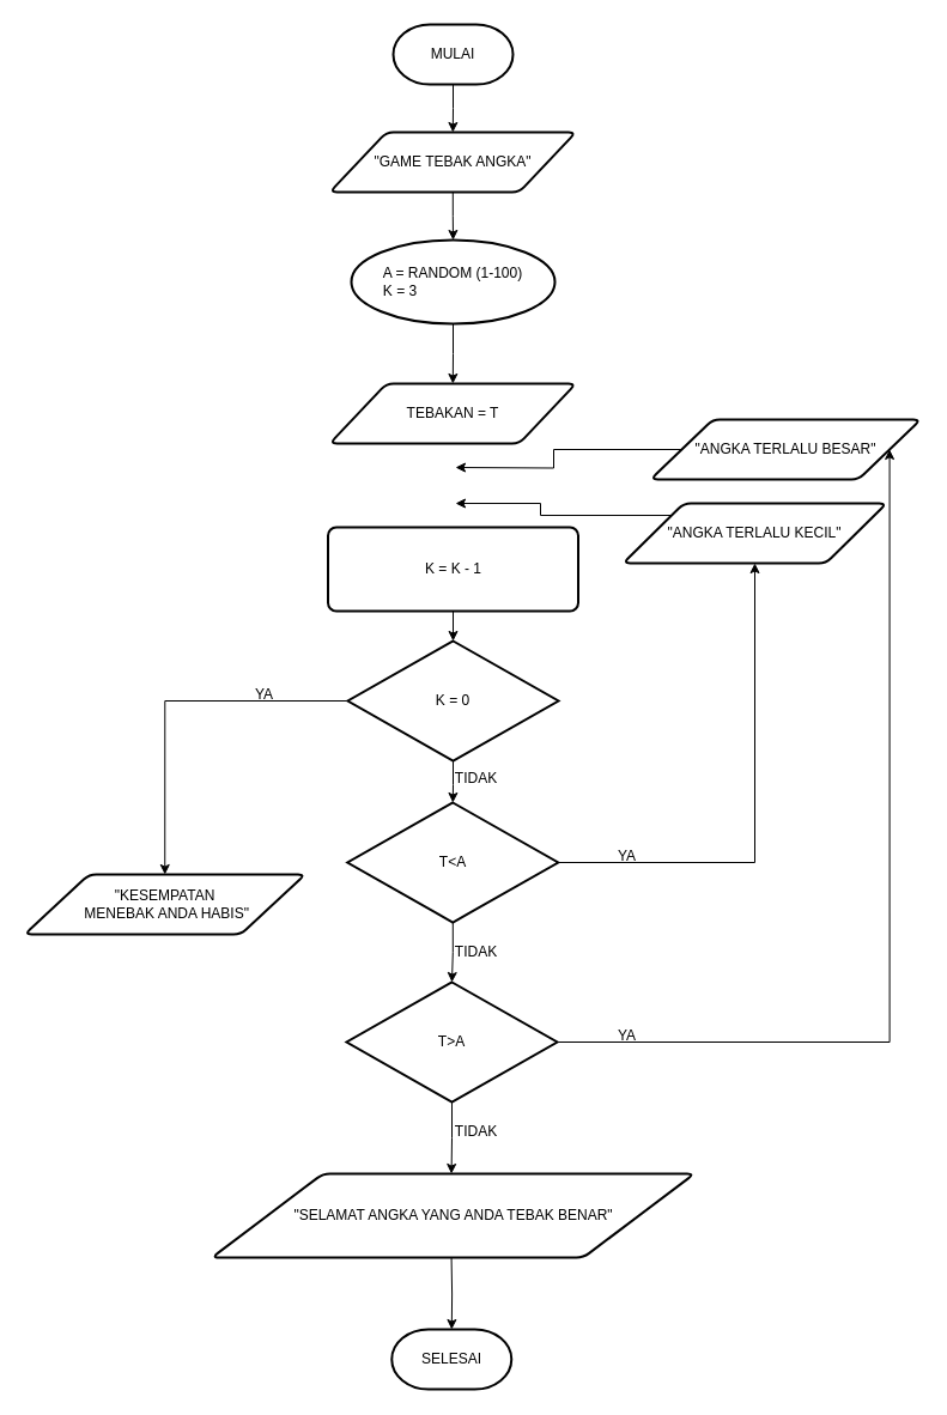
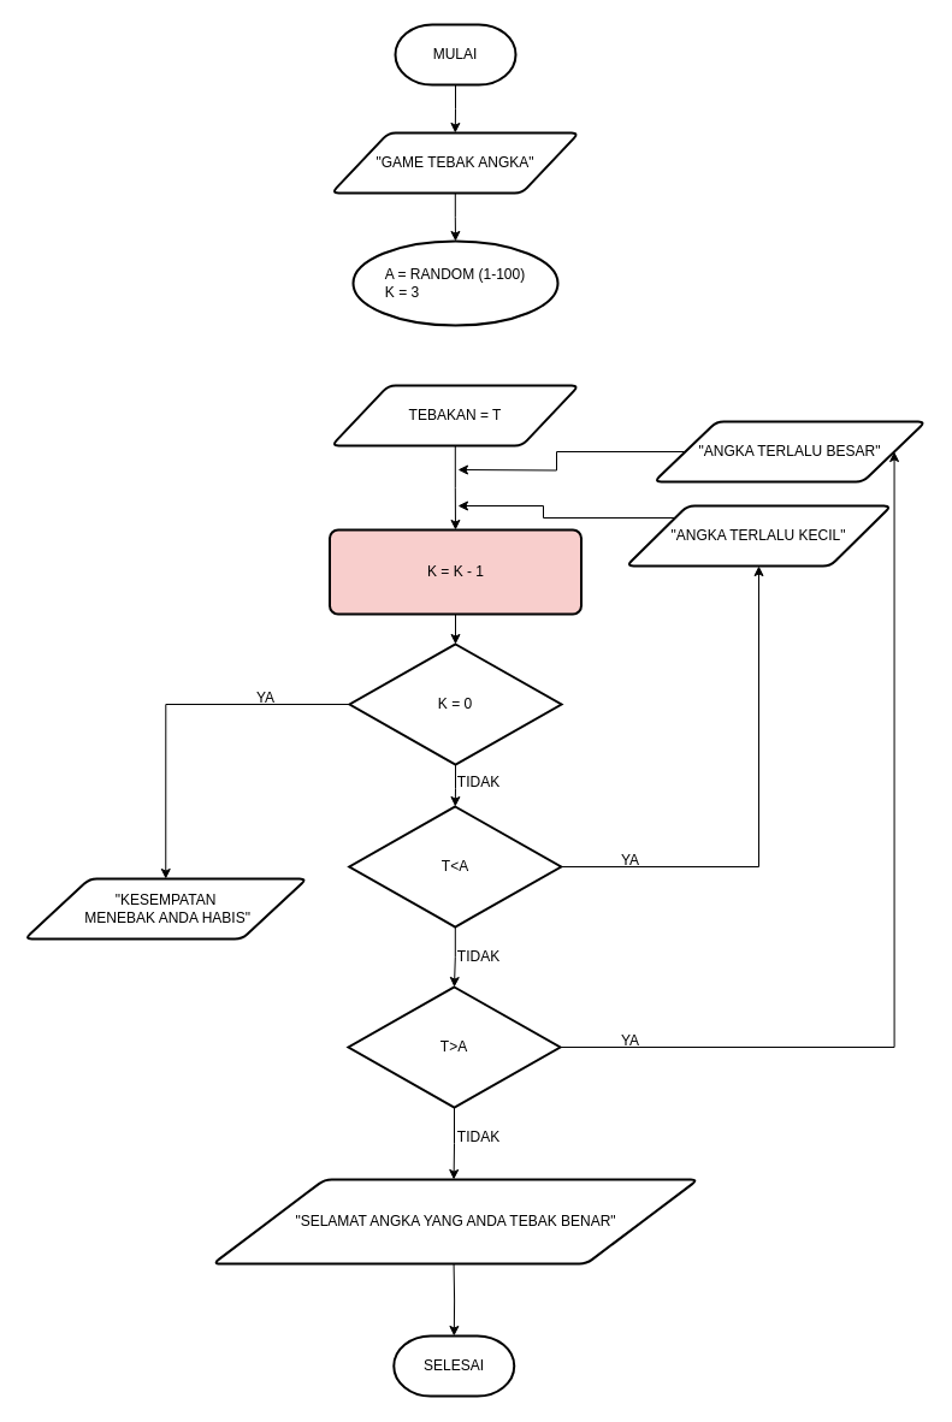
  <mxCell id="0" />
  <mxCell id="1" parent="0" />
  <mxCell id="2" value="" style="edgeStyle=orthogonalEdgeStyle;rounded=0;orthogonalLoop=1;jettySize=auto;html=1;" edge="1" parent="1" source="3" target="5"><mxGeometry relative="1" as="geometry" /></mxCell>
  <mxCell id="3" value="MULAI" style="strokeWidth=2;html=1;shape=mxgraph.flowchart.terminator;whiteSpace=wrap;" vertex="1" parent="1"><mxGeometry x="328" y="20" width="100" height="50" as="geometry" /></mxCell>
  <mxCell id="4" value="" style="edgeStyle=orthogonalEdgeStyle;rounded=0;orthogonalLoop=1;jettySize=auto;html=1;" edge="1" parent="1" source="5" target="7"><mxGeometry relative="1" as="geometry" /></mxCell>
  <mxCell id="5" value="&quot;GAME TEBAK ANGKA&quot;" style="shape=parallelogram;html=1;strokeWidth=2;perimeter=parallelogramPerimeter;whiteSpace=wrap;rounded=1;arcSize=12;size=0.23;" vertex="1" parent="1"><mxGeometry x="275" y="110" width="205.5" height="50" as="geometry" /></mxCell>
- <mxCell id="6" value="" style="edgeStyle=orthogonalEdgeStyle;rounded=0;orthogonalLoop=1;jettySize=auto;html=1;" edge="1" parent="1" source="7" target="9"><mxGeometry relative="1" as="geometry" /></mxCell>
  <mxCell id="7" value="&lt;div style=&quot;text-align: left;&quot;&gt;&lt;span style=&quot;background-color: initial;&quot;&gt;A = RANDOM (1-100)&lt;/span&gt;&lt;/div&gt;&lt;div style=&quot;text-align: left;&quot;&gt;&lt;span style=&quot;background-color: initial;&quot;&gt;K = 3&lt;/span&gt;&lt;/div&gt;" style="ellipse;whiteSpace=wrap;html=1;absoluteArcSize=1;arcSize=14;strokeWidth=2;" vertex="1" parent="1"><mxGeometry x="293" y="200" width="170" height="70" as="geometry" /></mxCell>
+ <mxCell id="8" value="" style="edgeStyle=orthogonalEdgeStyle;rounded=0;orthogonalLoop=1;jettySize=auto;html=1;" edge="1" parent="1" source="9" target="11"><mxGeometry relative="1" as="geometry" /></mxCell>
  <mxCell id="9" value="TEBAKAN = T" style="shape=parallelogram;html=1;strokeWidth=2;perimeter=parallelogramPerimeter;whiteSpace=wrap;rounded=1;arcSize=12;size=0.23;" vertex="1" parent="1"><mxGeometry x="275" y="320" width="205.5" height="50" as="geometry" /></mxCell>
  <mxCell id="10" value="" style="edgeStyle=orthogonalEdgeStyle;rounded=0;orthogonalLoop=1;jettySize=auto;html=1;" edge="1" parent="1" source="11" target="31"><mxGeometry relative="1" as="geometry" /></mxCell>
- <mxCell id="11" value="&lt;div style=&quot;text-align: left;&quot;&gt;K = K - 1&lt;/div&gt;" style="rounded=1;whiteSpace=wrap;html=1;absoluteArcSize=1;arcSize=14;strokeWidth=2;" vertex="1" parent="1"><mxGeometry x="273.5" y="440" width="209" height="70" as="geometry" /></mxCell>
+ <mxCell id="11" value="&lt;div style=&quot;text-align: left;&quot;&gt;K = K - 1&lt;/div&gt;" style="rounded=1;whiteSpace=wrap;html=1;absoluteArcSize=1;arcSize=14;strokeWidth=2;fillColor=#f8cecc;" vertex="1" parent="1"><mxGeometry x="273.5" y="440" width="209" height="70" as="geometry" /></mxCell>
  <mxCell id="12" value="" style="edgeStyle=orthogonalEdgeStyle;rounded=0;orthogonalLoop=1;jettySize=auto;html=1;" edge="1" parent="1" source="14" target="17"><mxGeometry relative="1" as="geometry" /></mxCell>
  <mxCell id="13" style="edgeStyle=orthogonalEdgeStyle;rounded=0;orthogonalLoop=1;jettySize=auto;html=1;exitX=1;exitY=0.5;exitDx=0;exitDy=0;exitPerimeter=0;entryX=0.5;entryY=1;entryDx=0;entryDy=0;" edge="1" parent="1" source="14" target="21"><mxGeometry relative="1" as="geometry" /></mxCell>
  <mxCell id="14" value="T&amp;lt;A" style="strokeWidth=2;html=1;shape=mxgraph.flowchart.decision;whiteSpace=wrap;" vertex="1" parent="1"><mxGeometry x="289.75" y="670" width="176" height="100" as="geometry" /></mxCell>
  <mxCell id="15" value="" style="edgeStyle=orthogonalEdgeStyle;rounded=0;orthogonalLoop=1;jettySize=auto;html=1;" edge="1" parent="1" source="17"><mxGeometry relative="1" as="geometry"><mxPoint x="376.571" y="980" as="targetPoint" /></mxGeometry></mxCell>
  <mxCell id="16" style="edgeStyle=orthogonalEdgeStyle;rounded=0;orthogonalLoop=1;jettySize=auto;html=1;entryX=1;entryY=0.5;entryDx=0;entryDy=0;" edge="1" parent="1" source="17" target="19"><mxGeometry relative="1" as="geometry" /></mxCell>
  <mxCell id="17" value="T&amp;gt;A" style="strokeWidth=2;html=1;shape=mxgraph.flowchart.decision;whiteSpace=wrap;" vertex="1" parent="1"><mxGeometry x="289" y="820" width="176" height="100" as="geometry" /></mxCell>
  <mxCell id="18" style="edgeStyle=orthogonalEdgeStyle;rounded=0;orthogonalLoop=1;jettySize=auto;html=1;" edge="1" parent="1" source="19"><mxGeometry relative="1" as="geometry"><mxPoint x="380" y="390" as="targetPoint" /></mxGeometry></mxCell>
  <mxCell id="19" value="&quot;ANGKA TERLALU BESAR&quot;" style="shape=parallelogram;html=1;strokeWidth=2;perimeter=parallelogramPerimeter;whiteSpace=wrap;rounded=1;arcSize=12;size=0.23;" vertex="1" parent="1"><mxGeometry x="543" y="350" width="225.5" height="50" as="geometry" /></mxCell>
  <mxCell id="20" style="edgeStyle=orthogonalEdgeStyle;rounded=0;orthogonalLoop=1;jettySize=auto;html=1;" edge="1" parent="1" source="21"><mxGeometry relative="1" as="geometry"><mxPoint x="380" y="420" as="targetPoint" /><Array as="points"><mxPoint x="451" y="430" /><mxPoint x="451" y="420" /></Array></mxGeometry></mxCell>
  <mxCell id="21" value="&quot;ANGKA TERLALU KECIL&quot;" style="shape=parallelogram;html=1;strokeWidth=2;perimeter=parallelogramPerimeter;whiteSpace=wrap;rounded=1;arcSize=12;size=0.23;" vertex="1" parent="1"><mxGeometry x="520" y="420" width="220" height="50" as="geometry" /></mxCell>
  <mxCell id="22" value="YA" style="text;html=1;align=center;verticalAlign=middle;resizable=0;points=[];autosize=1;strokeColor=none;fillColor=none;" vertex="1" parent="1"><mxGeometry x="503" y="700" width="40" height="30" as="geometry" /></mxCell>
  <mxCell id="23" value="YA" style="text;html=1;align=center;verticalAlign=middle;resizable=0;points=[];autosize=1;strokeColor=none;fillColor=none;" vertex="1" parent="1"><mxGeometry x="503" y="850" width="40" height="30" as="geometry" /></mxCell>
  <mxCell id="24" value="TIDAK" style="text;html=1;align=center;verticalAlign=middle;resizable=0;points=[];autosize=1;strokeColor=none;fillColor=none;" vertex="1" parent="1"><mxGeometry x="367" y="780" width="60" height="30" as="geometry" /></mxCell>
  <mxCell id="25" value="TIDAK" style="text;html=1;align=center;verticalAlign=middle;resizable=0;points=[];autosize=1;strokeColor=none;fillColor=none;" vertex="1" parent="1"><mxGeometry x="367" y="930" width="60" height="30" as="geometry" /></mxCell>
  <mxCell id="26" value="" style="edgeStyle=orthogonalEdgeStyle;rounded=0;orthogonalLoop=1;jettySize=auto;html=1;" edge="1" parent="1" target="28"><mxGeometry relative="1" as="geometry"><mxPoint x="376.571" y="1050" as="sourcePoint" /></mxGeometry></mxCell>
  <mxCell id="27" value="&quot;SELAMAT ANGKA YANG ANDA TEBAK BENAR&quot;" style="shape=parallelogram;html=1;strokeWidth=2;perimeter=parallelogramPerimeter;whiteSpace=wrap;rounded=1;arcSize=12;size=0.23;" vertex="1" parent="1"><mxGeometry x="176.5" y="980" width="403" height="70" as="geometry" /></mxCell>
  <mxCell id="28" value="SELESAI" style="strokeWidth=2;html=1;shape=mxgraph.flowchart.terminator;whiteSpace=wrap;" vertex="1" parent="1"><mxGeometry x="326.75" y="1110" width="100" height="50" as="geometry" /></mxCell>
  <mxCell id="29" value="" style="edgeStyle=orthogonalEdgeStyle;rounded=0;orthogonalLoop=1;jettySize=auto;html=1;" edge="1" parent="1" source="31" target="14"><mxGeometry relative="1" as="geometry" /></mxCell>
  <mxCell id="30" style="edgeStyle=orthogonalEdgeStyle;rounded=0;orthogonalLoop=1;jettySize=auto;html=1;entryX=0.5;entryY=0;entryDx=0;entryDy=0;" edge="1" parent="1" source="31" target="32"><mxGeometry relative="1" as="geometry" /></mxCell>
  <mxCell id="31" value="K = 0" style="strokeWidth=2;html=1;shape=mxgraph.flowchart.decision;whiteSpace=wrap;" vertex="1" parent="1"><mxGeometry x="290" y="535" width="176" height="100" as="geometry" /></mxCell>
  <mxCell id="32" value="&quot;KESEMPATAN&lt;br&gt;&amp;nbsp;MENEBAK ANDA HABIS&quot;" style="shape=parallelogram;html=1;strokeWidth=2;perimeter=parallelogramPerimeter;whiteSpace=wrap;rounded=1;arcSize=12;size=0.23;" vertex="1" parent="1"><mxGeometry x="20" y="730" width="234.5" height="50" as="geometry" /></mxCell>
  <mxCell id="33" value="YA" style="text;html=1;align=center;verticalAlign=middle;resizable=0;points=[];autosize=1;strokeColor=none;fillColor=none;" vertex="1" parent="1"><mxGeometry x="200" y="565" width="40" height="30" as="geometry" /></mxCell>
  <mxCell id="34" value="TIDAK" style="text;html=1;align=center;verticalAlign=middle;resizable=0;points=[];autosize=1;strokeColor=none;fillColor=none;" vertex="1" parent="1"><mxGeometry x="367" y="635" width="60" height="30" as="geometry" /></mxCell>
